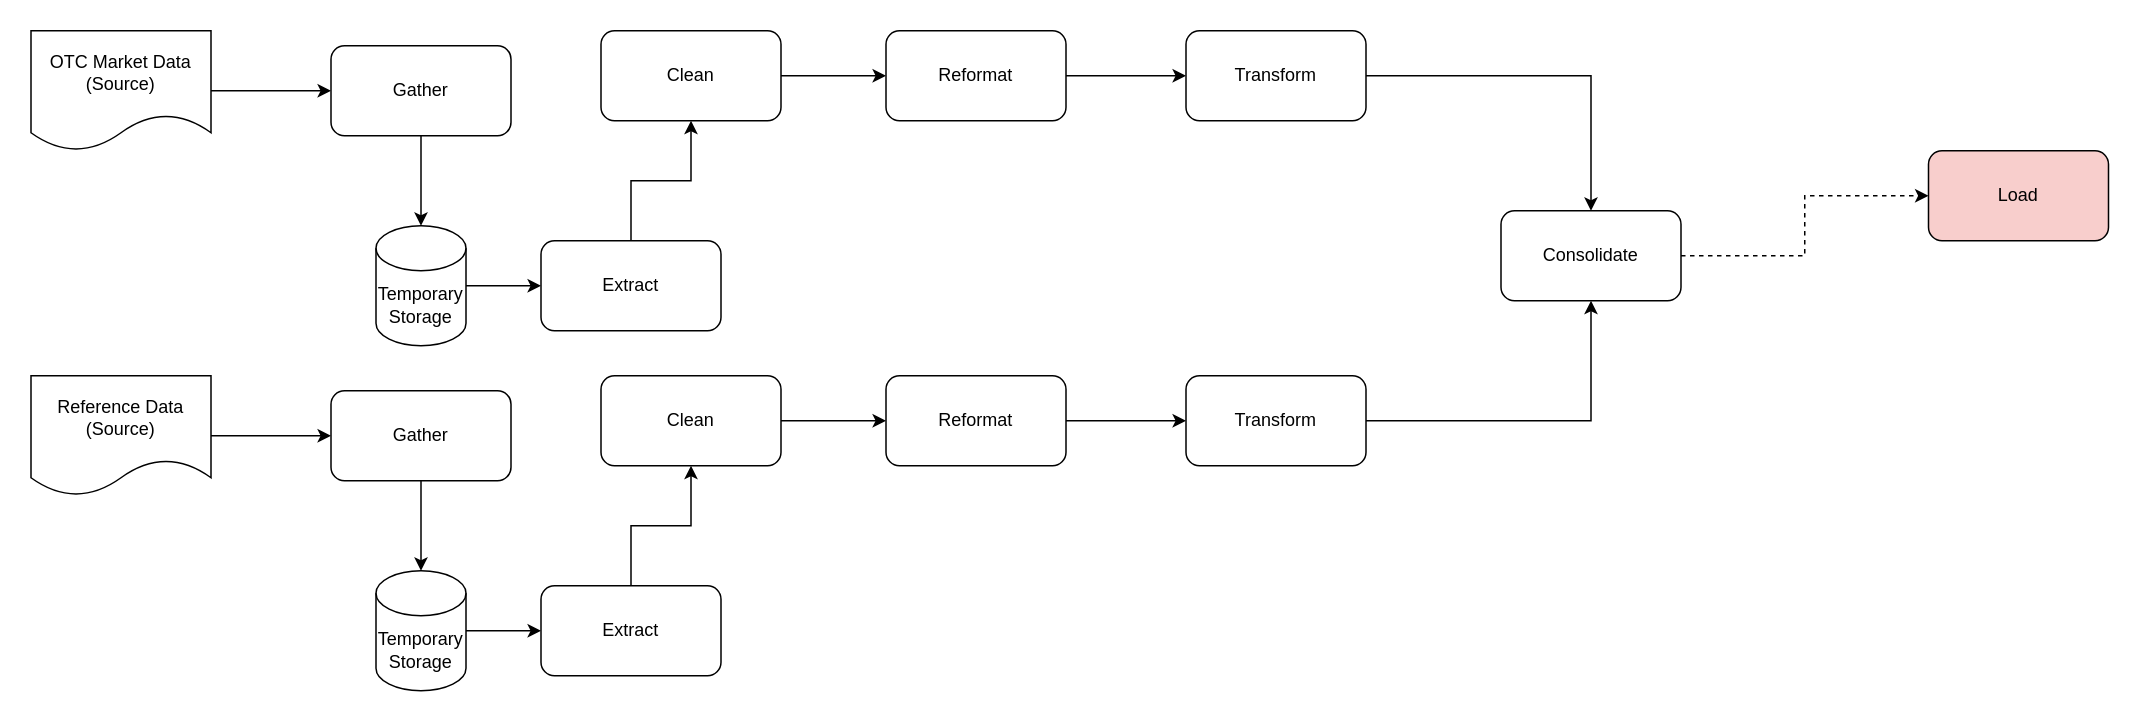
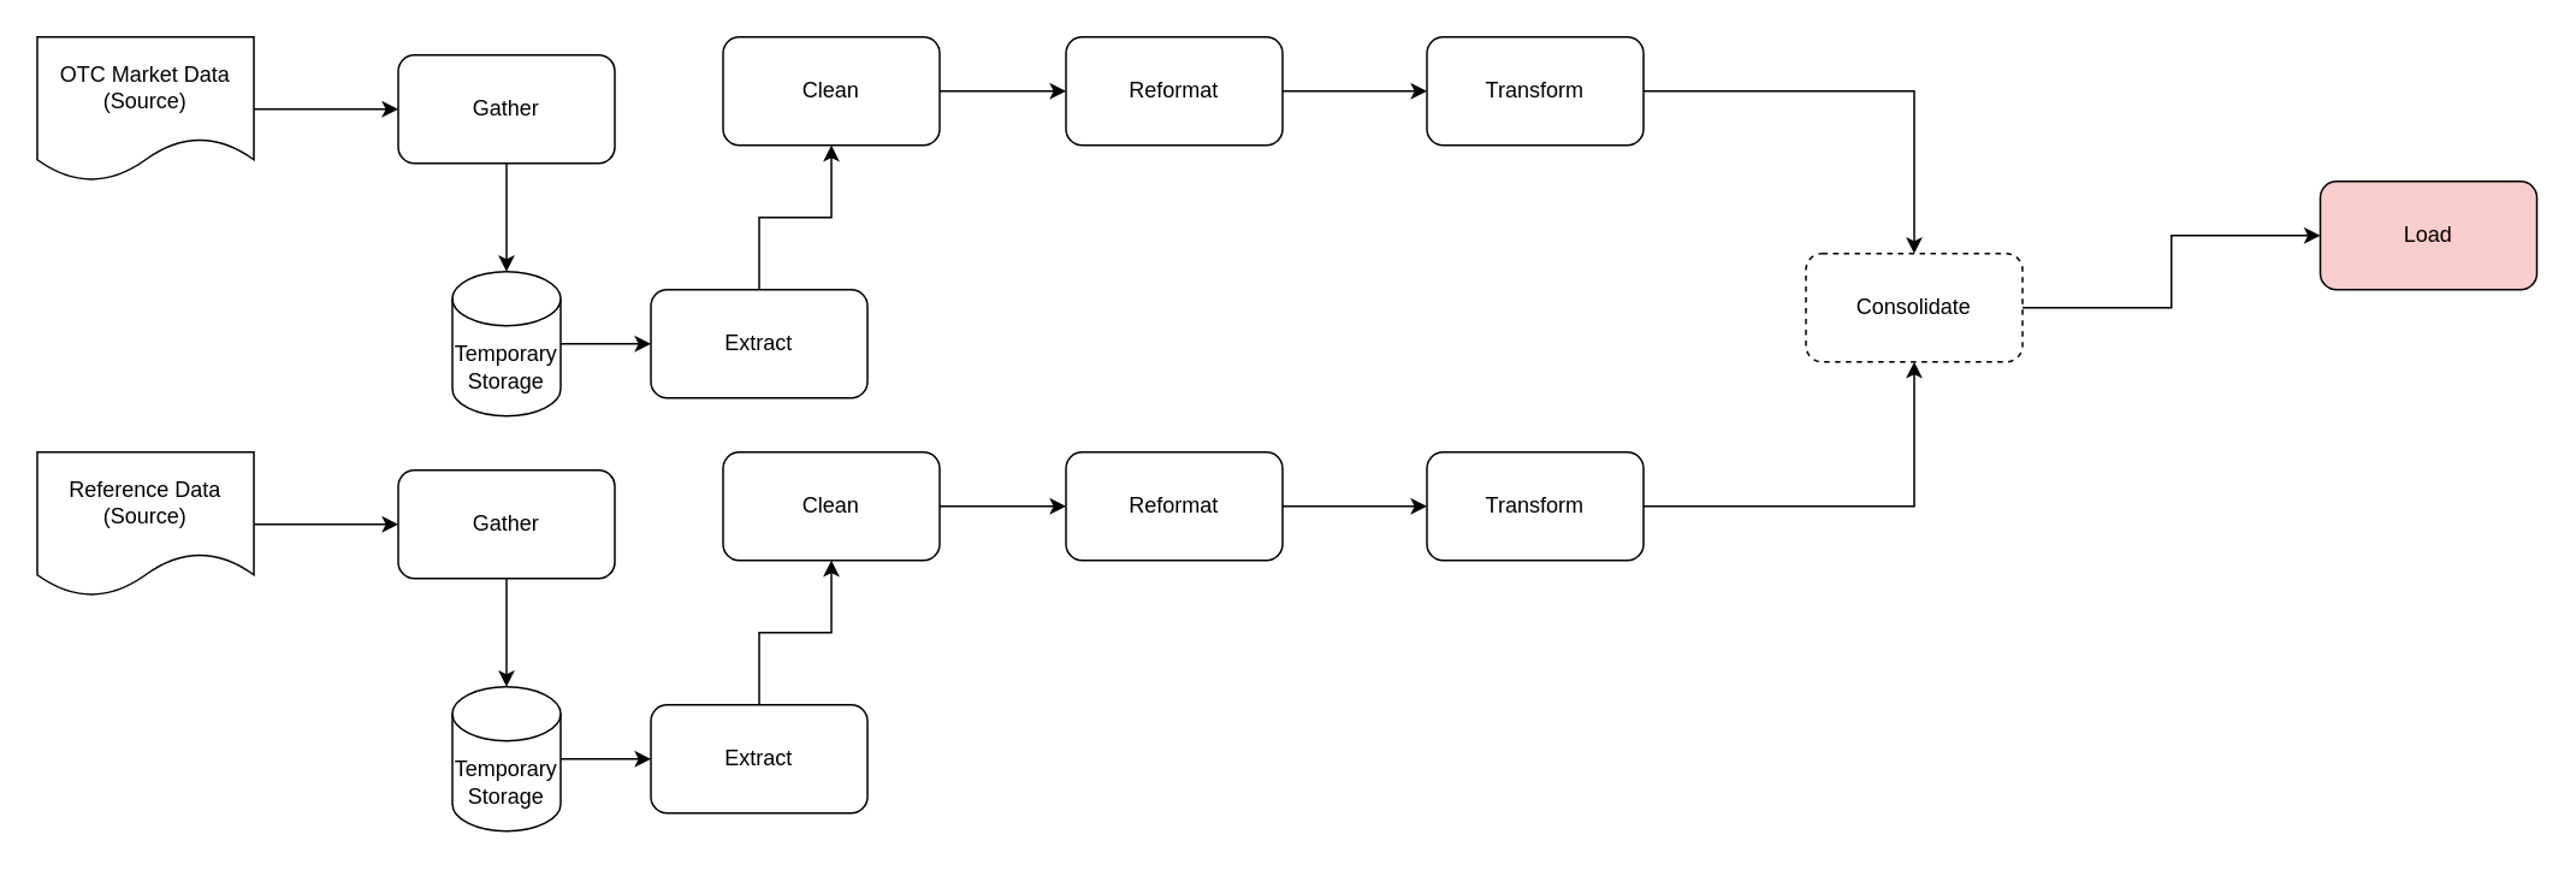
  <mxCell id="0" />
  <mxCell id="1" parent="0" />
  <mxCell id="2" value="" style="edgeStyle=orthogonalEdgeStyle;rounded=0;orthogonalLoop=1;jettySize=auto;html=1;" parent="1" source="3" target="5" edge="1"><mxGeometry relative="1" as="geometry" /></mxCell>
  <mxCell id="3" value="OTC Market Data&lt;div&gt;(Source)&lt;/div&gt;" style="shape=document;whiteSpace=wrap;html=1;boundedLbl=1;" parent="1" vertex="1"><mxGeometry x="20" y="20" width="120" height="80" as="geometry" /></mxCell>
  <mxCell id="4" value="" style="edgeStyle=orthogonalEdgeStyle;rounded=0;orthogonalLoop=1;jettySize=auto;html=1;" parent="1" source="5" target="7" edge="1"><mxGeometry relative="1" as="geometry" /></mxCell>
  <mxCell id="5" value="Gather" style="rounded=1;whiteSpace=wrap;html=1;" parent="1" vertex="1"><mxGeometry x="220" y="30" width="120" height="60" as="geometry" /></mxCell>
  <mxCell id="6" value="" style="edgeStyle=orthogonalEdgeStyle;rounded=0;orthogonalLoop=1;jettySize=auto;html=1;" parent="1" source="7" target="9" edge="1"><mxGeometry relative="1" as="geometry" /></mxCell>
  <mxCell id="7" value="Temporary&lt;div&gt;Storage&lt;/div&gt;" style="shape=cylinder3;whiteSpace=wrap;html=1;boundedLbl=1;backgroundOutline=1;size=15;" parent="1" vertex="1"><mxGeometry x="250" y="150" width="60" height="80" as="geometry" /></mxCell>
  <mxCell id="8" value="" style="edgeStyle=orthogonalEdgeStyle;rounded=0;orthogonalLoop=1;jettySize=auto;html=1;" parent="1" source="9" target="11" edge="1"><mxGeometry relative="1" as="geometry" /></mxCell>
  <mxCell id="9" value="Extract" style="rounded=1;whiteSpace=wrap;html=1;" parent="1" vertex="1"><mxGeometry x="360" y="160" width="120" height="60" as="geometry" /></mxCell>
  <mxCell id="10" value="" style="edgeStyle=orthogonalEdgeStyle;rounded=0;orthogonalLoop=1;jettySize=auto;html=1;" parent="1" source="11" target="13" edge="1"><mxGeometry relative="1" as="geometry" /></mxCell>
  <mxCell id="11" value="Clean" style="whiteSpace=wrap;html=1;rounded=1;" parent="1" vertex="1"><mxGeometry x="400" y="20" width="120" height="60" as="geometry" /></mxCell>
  <mxCell id="12" value="" style="edgeStyle=orthogonalEdgeStyle;rounded=0;orthogonalLoop=1;jettySize=auto;html=1;" parent="1" source="13" target="15" edge="1"><mxGeometry relative="1" as="geometry" /></mxCell>
  <mxCell id="13" value="Reformat" style="whiteSpace=wrap;html=1;rounded=1;" parent="1" vertex="1"><mxGeometry x="590" y="20" width="120" height="60" as="geometry" /></mxCell>
  <mxCell id="14" value="" style="edgeStyle=orthogonalEdgeStyle;rounded=0;orthogonalLoop=1;jettySize=auto;html=1;" parent="1" source="15" target="17" edge="1"><mxGeometry relative="1" as="geometry" /></mxCell>
  <mxCell id="15" value="Transform" style="whiteSpace=wrap;html=1;rounded=1;" parent="1" vertex="1"><mxGeometry x="790" y="20" width="120" height="60" as="geometry" /></mxCell>
- <mxCell id="16" value="" style="edgeStyle=orthogonalEdgeStyle;rounded=0;orthogonalLoop=1;jettySize=auto;html=1;dashed=1;" parent="1" source="17" target="18" edge="1"><mxGeometry relative="1" as="geometry" /></mxCell>
- <mxCell id="17" value="Consolidate" style="whiteSpace=wrap;html=1;rounded=1;" parent="1" vertex="1"><mxGeometry x="1000" y="140" width="120" height="60" as="geometry" /></mxCell>
+ <mxCell id="16" value="" style="edgeStyle=orthogonalEdgeStyle;rounded=0;orthogonalLoop=1;jettySize=auto;html=1;" parent="1" source="17" target="18" edge="1"><mxGeometry relative="1" as="geometry" /></mxCell>
+ <mxCell id="17" value="Consolidate" style="whiteSpace=wrap;html=1;rounded=1;dashed=1;" parent="1" vertex="1"><mxGeometry x="1000" y="140" width="120" height="60" as="geometry" /></mxCell>
  <mxCell id="18" value="Load" style="whiteSpace=wrap;html=1;rounded=1;fillColor=#f8cecc;" parent="1" vertex="1"><mxGeometry x="1285" y="100" width="120" height="60" as="geometry" /></mxCell>
  <mxCell id="19" value="" style="edgeStyle=orthogonalEdgeStyle;rounded=0;orthogonalLoop=1;jettySize=auto;html=1;" edge="1" parent="1" source="20" target="22"><mxGeometry relative="1" as="geometry" /></mxCell>
  <mxCell id="20" value="Reference Data&lt;div&gt;(Source)&lt;/div&gt;" style="shape=document;whiteSpace=wrap;html=1;boundedLbl=1;" vertex="1" parent="1"><mxGeometry x="20" y="250" width="120" height="80" as="geometry" /></mxCell>
  <mxCell id="21" value="" style="edgeStyle=orthogonalEdgeStyle;rounded=0;orthogonalLoop=1;jettySize=auto;html=1;" edge="1" parent="1" source="22" target="24"><mxGeometry relative="1" as="geometry" /></mxCell>
  <mxCell id="22" value="Gather" style="rounded=1;whiteSpace=wrap;html=1;" vertex="1" parent="1"><mxGeometry x="220" y="260" width="120" height="60" as="geometry" /></mxCell>
  <mxCell id="23" value="" style="edgeStyle=orthogonalEdgeStyle;rounded=0;orthogonalLoop=1;jettySize=auto;html=1;" edge="1" parent="1" source="24" target="26"><mxGeometry relative="1" as="geometry" /></mxCell>
  <mxCell id="24" value="Temporary&lt;div&gt;Storage&lt;/div&gt;" style="shape=cylinder3;whiteSpace=wrap;html=1;boundedLbl=1;backgroundOutline=1;size=15;" vertex="1" parent="1"><mxGeometry x="250" y="380" width="60" height="80" as="geometry" /></mxCell>
  <mxCell id="25" value="" style="edgeStyle=orthogonalEdgeStyle;rounded=0;orthogonalLoop=1;jettySize=auto;html=1;" edge="1" parent="1" source="26" target="28"><mxGeometry relative="1" as="geometry" /></mxCell>
  <mxCell id="26" value="Extract" style="rounded=1;whiteSpace=wrap;html=1;" vertex="1" parent="1"><mxGeometry x="360" y="390" width="120" height="60" as="geometry" /></mxCell>
  <mxCell id="27" value="" style="edgeStyle=orthogonalEdgeStyle;rounded=0;orthogonalLoop=1;jettySize=auto;html=1;" edge="1" parent="1" source="28" target="30"><mxGeometry relative="1" as="geometry" /></mxCell>
  <mxCell id="28" value="Clean" style="whiteSpace=wrap;html=1;rounded=1;" vertex="1" parent="1"><mxGeometry x="400" y="250" width="120" height="60" as="geometry" /></mxCell>
  <mxCell id="29" value="" style="edgeStyle=orthogonalEdgeStyle;rounded=0;orthogonalLoop=1;jettySize=auto;html=1;" edge="1" parent="1" source="30" target="32"><mxGeometry relative="1" as="geometry" /></mxCell>
  <mxCell id="30" value="Reformat" style="whiteSpace=wrap;html=1;rounded=1;" vertex="1" parent="1"><mxGeometry x="590" y="250" width="120" height="60" as="geometry" /></mxCell>
  <mxCell id="31" value="" style="edgeStyle=orthogonalEdgeStyle;rounded=0;orthogonalLoop=1;jettySize=auto;html=1;entryX=0.5;entryY=1;entryDx=0;entryDy=0;" edge="1" parent="1" source="32" target="17"><mxGeometry relative="1" as="geometry"><mxPoint x="1020" y="330" as="targetPoint" /></mxGeometry></mxCell>
  <mxCell id="32" value="Transform" style="whiteSpace=wrap;html=1;rounded=1;" vertex="1" parent="1"><mxGeometry x="790" y="250" width="120" height="60" as="geometry" /></mxCell>
